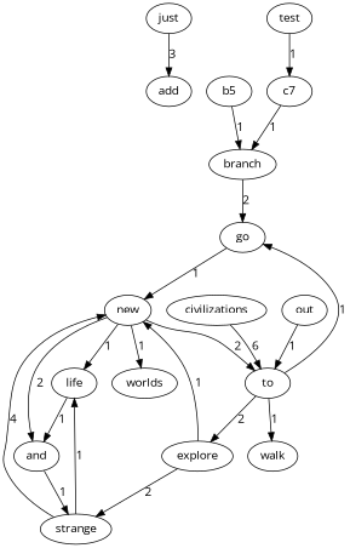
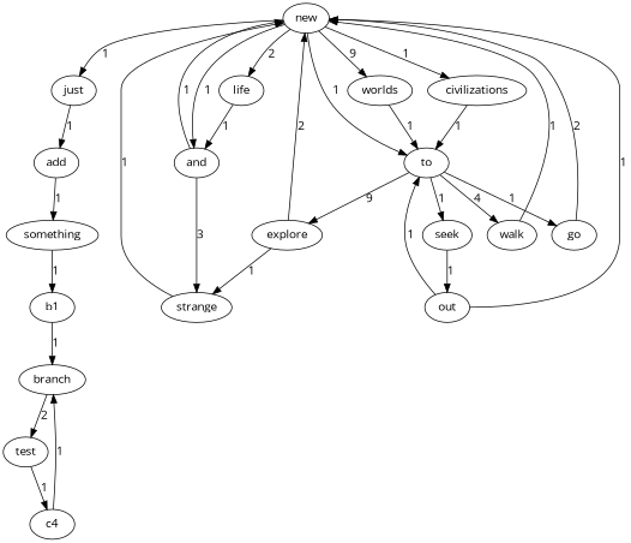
  digraph {
    fontname="Open Sans"
    node [fontname="Open Sans"]
    edge [fontname="Open Sans"]
    add
-   b1 [label=b5]
+   something
+   b1
    branch
    new
    worlds
    life
    and
    to
    civilizations
    just
    strange
    explore
    go
+   seek
    walk
    out
    test
-   c4 [label=c7]
+   c4
+   add -> something [label=1]
+   something -> b1 [label=1]
    b1 -> branch [label=1]
-   branch -> go [label=2]
-   new -> worlds [label=1]
-   new -> life [label=1]
-   new -> and [label=2]
-   new -> to [label=2]
+   branch -> test [label=2]
+   new -> worlds [label=9]
+   new -> life [label=2]
+   new -> and [label=1]
+   new -> to [label=1]
+   new -> civilizations [label=1]
+   new -> just [label=1]
+   worlds -> to [label=1]
    life -> and [label=1]
-   and -> strange [label=1]
-   to -> explore [label=2]
+   and -> new [label=1]
+   and -> strange [label=3]
+   to -> explore [label=9]
    to -> go [label=1]
-   to -> walk [label=1]
-   civilizations -> to [label=6]
-   just -> add [label=3]
-   strange -> new [label=4]
-   strange -> life [label=1]
-   explore -> new [label=1]
-   explore -> strange [label=2]
-   go -> new [label=1]
+   to -> seek [label=1]
+   to -> walk [label=4]
+   civilizations -> to [label=1]
+   just -> add [label=1]
+   strange -> new [label=1]
+   explore -> new [label=2]
+   explore -> strange [label=1]
+   go -> new [label=2]
+   seek -> out [label=1]
+   walk -> new [label=1]
+   out -> new [label=1]
    out -> to [label=1]
    test -> c4 [label=1]
    c4 -> branch [label=1]
  }
